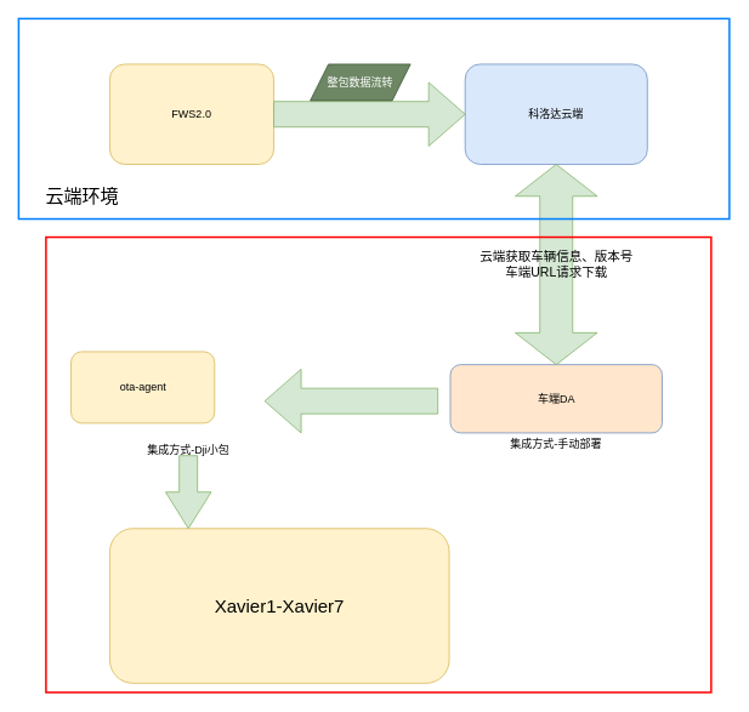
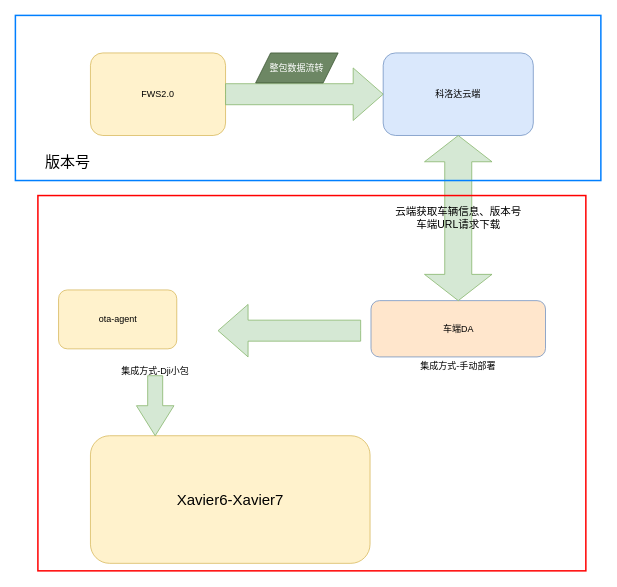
  <mxCell id="0" />
  <mxCell id="1" parent="0" />
  <mxCell id="2" value="FWS2.0" style="rounded=1;whiteSpace=wrap;html=1;labelBackgroundColor=none;fillColor=#fff2cc;strokeColor=#d6b656;" parent="1" vertex="1"><mxGeometry x="120" y="70" width="180" height="110" as="geometry" /></mxCell>
  <mxCell id="3" value="科洛达云端" style="rounded=1;whiteSpace=wrap;html=1;fillColor=#dae8fc;strokeColor=#6c8ebf;" parent="1" vertex="1"><mxGeometry x="510" y="70" width="200" height="110" as="geometry" /></mxCell>
  <mxCell id="4" value="车端DA" style="rounded=1;whiteSpace=wrap;html=1;fillColor=#ffe6cc;strokeColor=#6c8ebf;" parent="1" vertex="1"><mxGeometry x="493.75" y="400" width="232.5" height="75" as="geometry" /></mxCell>
  <mxCell id="5" value="" style="html=1;shadow=0;dashed=0;align=center;verticalAlign=middle;shape=mxgraph.arrows2.arrow;dy=0.6;dx=40;notch=0;fillColor=#d5e8d4;strokeColor=#82b366;" parent="1" vertex="1"><mxGeometry x="300" y="90" width="210" height="70" as="geometry" /></mxCell>
  <mxCell id="6" value="整包数据流转" style="shape=parallelogram;perimeter=parallelogramPerimeter;whiteSpace=wrap;html=1;fixedSize=1;fillColor=#6d8764;fontColor=#ffffff;strokeColor=#3A5431;" parent="1" vertex="1"><mxGeometry x="340" y="70" width="110" height="40" as="geometry" /></mxCell>
  <mxCell id="7" value="云端获取车辆信息、版本号&lt;br&gt;车端URL请求下载" style="html=1;shadow=0;dashed=0;align=center;verticalAlign=middle;shape=mxgraph.arrows2.twoWayArrow;dy=0.6;dx=35;labelBackgroundColor=none;fontSize=14;direction=south;fillColor=#d5e8d4;strokeColor=#82b366;" parent="1" vertex="1"><mxGeometry x="565" y="180" width="90" height="220" as="geometry" /></mxCell>
  <mxCell id="8" value="ota-agent" style="rounded=1;whiteSpace=wrap;html=1;fillColor=#fff2cc;strokeColor=#d6b656;" vertex="1" parent="1"><mxGeometry x="77.5" y="385.75" width="157.5" height="78.5" as="geometry" /></mxCell>
  <mxCell id="9" value="集成方式-Dji小包" style="text;html=1;strokeColor=none;fillColor=none;align=center;verticalAlign=middle;whiteSpace=wrap;rounded=0;" vertex="1" parent="1"><mxGeometry x="153.75" y="479.25" width="105" height="30" as="geometry" /></mxCell>
  <mxCell id="10" value="集成方式-手动部署" style="text;html=1;strokeColor=none;fillColor=none;align=center;verticalAlign=middle;whiteSpace=wrap;rounded=0;" vertex="1" parent="1"><mxGeometry x="550" y="475" width="120" height="25" as="geometry" /></mxCell>
  <mxCell id="11" value="" style="html=1;shadow=0;dashed=0;align=center;verticalAlign=middle;shape=mxgraph.arrows2.arrow;dy=0.6;dx=40;notch=0;fillColor=#d5e8d4;strokeColor=#82b366;direction=west;" vertex="1" parent="1"><mxGeometry x="290" y="405" width="190" height="70" as="geometry" /></mxCell>
- <mxCell id="12" value="Xavier1-Xavier7" style="rounded=1;whiteSpace=wrap;html=1;fillColor=#fff2cc;strokeColor=#d6b656;fontSize=20;fontStyle=0" vertex="1" parent="1"><mxGeometry x="120" y="580" width="372.5" height="170" as="geometry" /></mxCell>
+ <mxCell id="12" value="Xavier6-Xavier7" style="rounded=1;whiteSpace=wrap;html=1;fillColor=#fff2cc;strokeColor=#d6b656;fontSize=20;fontStyle=0" vertex="1" parent="1"><mxGeometry x="120" y="580" width="372.5" height="170" as="geometry" /></mxCell>
  <mxCell id="13" value="" style="html=1;shadow=0;dashed=0;align=center;verticalAlign=middle;shape=mxgraph.arrows2.arrow;dy=0.6;dx=40;notch=0;fillColor=#d5e8d4;strokeColor=#82b366;direction=south;" vertex="1" parent="1"><mxGeometry x="181.25" y="500" width="50" height="80" as="geometry" /></mxCell>
  <mxCell id="14" value="" style="rounded=0;whiteSpace=wrap;html=1;fontSize=20;fillColor=none;strokeWidth=2;strokeColor=#FF0000;" vertex="1" parent="1"><mxGeometry x="50" y="260" width="730" height="500" as="geometry" /></mxCell>
  <mxCell id="15" value="" style="rounded=0;whiteSpace=wrap;html=1;fontSize=20;strokeColor=#007FFF;strokeWidth=2;fillColor=none;" vertex="1" parent="1"><mxGeometry x="20" y="20" width="780" height="220" as="geometry" /></mxCell>
- <mxCell id="16" value="云端环境" style="text;html=1;strokeColor=none;fillColor=none;align=center;verticalAlign=middle;whiteSpace=wrap;rounded=0;fontSize=20;" vertex="1" parent="1"><mxGeometry x="20" y="190" width="140" height="50" as="geometry" /></mxCell>
+ <mxCell id="16" value="版本号" style="text;html=1;strokeColor=none;fillColor=none;align=center;verticalAlign=middle;whiteSpace=wrap;rounded=0;fontSize=20;" vertex="1" parent="1"><mxGeometry x="20" y="190" width="140" height="50" as="geometry" /></mxCell>
